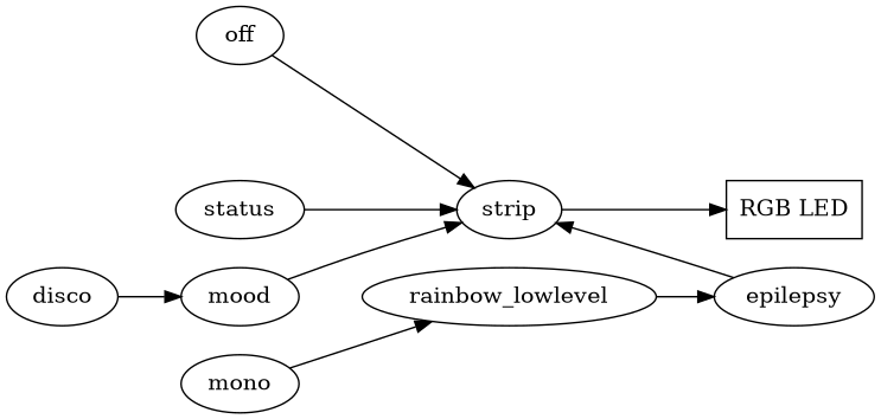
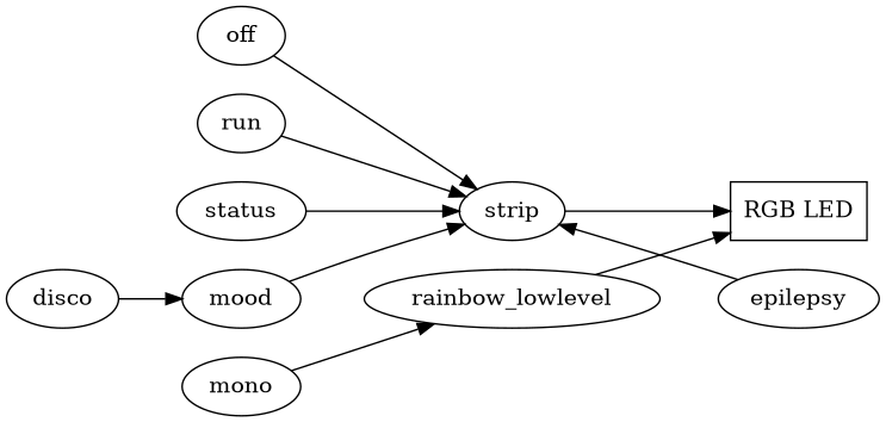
  digraph {
    rankdir=LR
    strip
    rainbow_lowlevel
    n3 [label="RGB LED" shape=box]
    disco
    mood
    epilepsy
    mono
    off
+   run
    status
    subgraph sub_1 {
      rank=same
      strip
      rainbow_lowlevel
    }
    strip -> n3
-   rainbow_lowlevel -> epilepsy
+   rainbow_lowlevel -> n3
    disco -> mood
    mood -> strip
    epilepsy -> strip
    mono -> rainbow_lowlevel
    off -> strip
+   run -> strip
    status -> strip
  }
